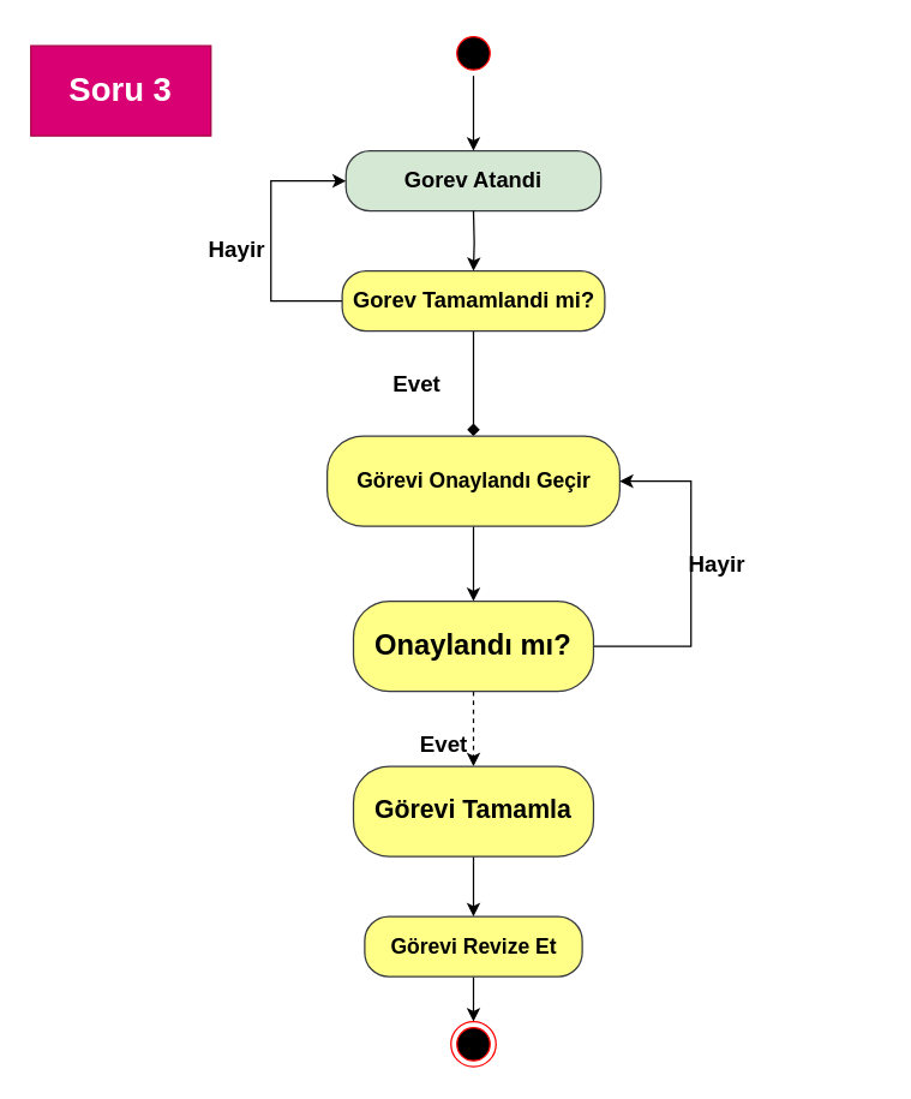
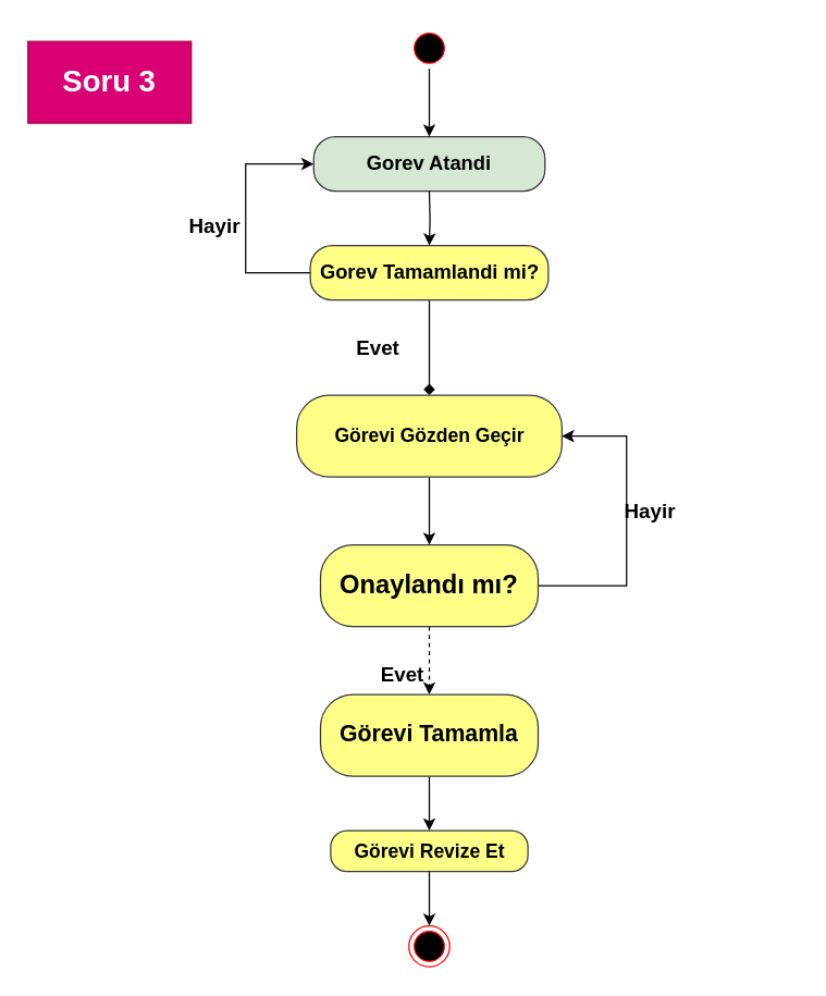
  <mxCell id="0" />
  <mxCell id="1" parent="0" />
  <mxCell id="2" value="&lt;b&gt;&lt;font style=&quot;font-size: 22px;&quot;&gt;Soru 3&lt;/font&gt;&lt;/b&gt;" style="rounded=0;whiteSpace=wrap;html=1;fillColor=#d80073;strokeColor=#A50040;fontColor=#ffffff;" vertex="1" parent="1"><mxGeometry x="20" y="30" width="120" height="60" as="geometry" /></mxCell>
  <mxCell id="3" value="" style="edgeStyle=orthogonalEdgeStyle;rounded=0;orthogonalLoop=1;jettySize=auto;html=1;entryX=0.5;entryY=0;entryDx=0;entryDy=0;" edge="1" parent="1" source="4" target="5"><mxGeometry relative="1" as="geometry"><mxPoint x="295" y="95" as="targetPoint" /></mxGeometry></mxCell>
  <mxCell id="4" value="" style="ellipse;html=1;shape=startState;fillColor=#000000;strokeColor=#ff0000;" vertex="1" parent="1"><mxGeometry x="300" y="20" width="30" height="30" as="geometry" /></mxCell>
  <mxCell id="5" value="&lt;span style=&quot;font-size: 14.667px;&quot;&gt;&lt;b&gt;Gorev Atandi&lt;/b&gt;&lt;/span&gt;" style="rounded=1;whiteSpace=wrap;html=1;arcSize=40;fillColor=#d5e8d4;strokeColor=#36393d;" vertex="1" parent="1"><mxGeometry x="230" y="100" width="170" height="40" as="geometry" /></mxCell>
  <mxCell id="6" style="edgeStyle=orthogonalEdgeStyle;rounded=0;orthogonalLoop=1;jettySize=auto;html=1;exitX=0.5;exitY=1;exitDx=0;exitDy=0;entryX=0.5;entryY=0;entryDx=0;entryDy=0;" edge="1" parent="1" source="7" target="20"><mxGeometry relative="1" as="geometry" /></mxCell>
- <mxCell id="7" value="&lt;b style=&quot;font-size: 14px;&quot;&gt;Görevi Revize Et&lt;/b&gt;" style="rounded=1;whiteSpace=wrap;html=1;arcSize=40;fillColor=#ffff88;strokeColor=#36393d;" vertex="1" parent="1"><mxGeometry x="242.5" y="610" width="145" height="40" as="geometry" /></mxCell>
+ <mxCell id="7" value="&lt;b style=&quot;font-size: 14px;&quot;&gt;Görevi Revize Et&lt;/b&gt;" style="rounded=1;whiteSpace=wrap;html=1;arcSize=40;fillColor=#ffff88;strokeColor=#36393d;" vertex="1" parent="1"><mxGeometry x="242.5" y="610" width="145" height="30" as="geometry" /></mxCell>
  <mxCell id="8" value="&lt;b style=&quot;font-size: 15px;&quot;&gt;Hayir&lt;/b&gt;" style="text;html=1;align=center;verticalAlign=middle;whiteSpace=wrap;rounded=0;" vertex="1" parent="1"><mxGeometry x="50" y="150" width="215" height="30" as="geometry" /></mxCell>
  <mxCell id="9" value="" style="edgeStyle=orthogonalEdgeStyle;rounded=0;orthogonalLoop=1;jettySize=auto;html=1;endArrow=diamond;" edge="1" parent="1" source="11" target="14"><mxGeometry relative="1" as="geometry" /></mxCell>
  <mxCell id="10" style="edgeStyle=orthogonalEdgeStyle;rounded=0;orthogonalLoop=1;jettySize=auto;html=1;exitX=0;exitY=0.5;exitDx=0;exitDy=0;entryX=0;entryY=0.5;entryDx=0;entryDy=0;" edge="1" parent="1" source="11" target="5"><mxGeometry relative="1" as="geometry"><Array as="points"><mxPoint x="180" y="200" /><mxPoint x="180" y="120" /></Array></mxGeometry></mxCell>
  <mxCell id="11" value="&lt;b&gt;&lt;span style=&quot;font-size:11.0pt;line-height:107%;&lt;br/&gt;font-family:&amp;quot;Calibri&amp;quot;,sans-serif;mso-ascii-theme-font:minor-latin;mso-fareast-font-family:&lt;br/&gt;Calibri;mso-fareast-theme-font:minor-latin;mso-hansi-theme-font:minor-latin;&lt;br/&gt;mso-bidi-font-family:Arial;mso-bidi-theme-font:minor-bidi;mso-ansi-language:&lt;br/&gt;TR;mso-fareast-language:EN-US;mso-bidi-language:AR-SA&quot;&gt;Gorev Tamamlandi mi?&lt;/span&gt;&lt;/b&gt;" style="rounded=1;whiteSpace=wrap;html=1;arcSize=40;fillColor=#ffff88;strokeColor=#36393d;" vertex="1" parent="1"><mxGeometry x="227.5" y="180" width="175" height="40" as="geometry" /></mxCell>
  <mxCell id="12" style="edgeStyle=orthogonalEdgeStyle;rounded=0;orthogonalLoop=1;jettySize=auto;html=1;exitX=0.5;exitY=1;exitDx=0;exitDy=0;entryX=0.5;entryY=0;entryDx=0;entryDy=0;" edge="1" parent="1" target="11"><mxGeometry relative="1" as="geometry"><mxPoint x="315" y="140" as="sourcePoint" /></mxGeometry></mxCell>
  <mxCell id="13" value="" style="edgeStyle=orthogonalEdgeStyle;rounded=0;orthogonalLoop=1;jettySize=auto;html=1;" edge="1" parent="1" source="14" target="17"><mxGeometry relative="1" as="geometry" /></mxCell>
- <mxCell id="14" value="&lt;font style=&quot;font-size: 14px;&quot;&gt;&lt;b&gt;Görevi Onaylandı Geçir&lt;/b&gt;&lt;/font&gt;" style="whiteSpace=wrap;html=1;fillColor=#ffff88;strokeColor=#36393d;rounded=1;arcSize=40;" vertex="1" parent="1"><mxGeometry x="217.5" y="290" width="195" height="60" as="geometry" /></mxCell>
+ <mxCell id="14" value="&lt;font style=&quot;font-size: 14px;&quot;&gt;&lt;b&gt;Görevi Gözden Geçir&lt;/b&gt;&lt;/font&gt;" style="whiteSpace=wrap;html=1;fillColor=#ffff88;strokeColor=#36393d;rounded=1;arcSize=40;" vertex="1" parent="1"><mxGeometry x="217.5" y="290" width="195" height="60" as="geometry" /></mxCell>
  <mxCell id="15" value="" style="edgeStyle=orthogonalEdgeStyle;rounded=0;orthogonalLoop=1;jettySize=auto;html=1;dashed=1;" edge="1" parent="1" source="17" target="19"><mxGeometry relative="1" as="geometry" /></mxCell>
  <mxCell id="16" style="edgeStyle=orthogonalEdgeStyle;rounded=0;orthogonalLoop=1;jettySize=auto;html=1;exitX=1;exitY=0.5;exitDx=0;exitDy=0;entryX=1;entryY=0.5;entryDx=0;entryDy=0;" edge="1" parent="1" source="17" target="14"><mxGeometry relative="1" as="geometry"><Array as="points"><mxPoint x="460" y="430" /><mxPoint x="460" y="320" /></Array></mxGeometry></mxCell>
  <mxCell id="17" value="&lt;span style=&quot;font-size: 19px;&quot;&gt;&lt;b&gt;Onaylandı mı?&lt;/b&gt;&lt;/span&gt;" style="whiteSpace=wrap;html=1;fillColor=#ffff88;strokeColor=#36393d;rounded=1;arcSize=40;" vertex="1" parent="1"><mxGeometry x="235" y="400" width="160" height="60" as="geometry" /></mxCell>
  <mxCell id="18" style="edgeStyle=orthogonalEdgeStyle;rounded=0;orthogonalLoop=1;jettySize=auto;html=1;exitX=0.5;exitY=1;exitDx=0;exitDy=0;entryX=0.5;entryY=0;entryDx=0;entryDy=0;" edge="1" parent="1" source="19" target="7"><mxGeometry relative="1" as="geometry" /></mxCell>
  <mxCell id="19" value="&lt;span style=&quot;font-size: 17px;&quot;&gt;&lt;b&gt;Görevi Tamamla&lt;/b&gt;&lt;/span&gt;" style="whiteSpace=wrap;html=1;fillColor=#ffff88;strokeColor=#36393d;rounded=1;arcSize=40;" vertex="1" parent="1"><mxGeometry x="235" y="510" width="160" height="60" as="geometry" /></mxCell>
  <mxCell id="20" value="" style="ellipse;html=1;shape=endState;fillColor=#000000;strokeColor=#ff0000;" vertex="1" parent="1"><mxGeometry x="300" y="680" width="30" height="30" as="geometry" /></mxCell>
  <mxCell id="21" value="&lt;b style=&quot;font-size: 15px;&quot;&gt;Evet&lt;/b&gt;" style="text;html=1;align=center;verticalAlign=middle;whiteSpace=wrap;rounded=0;" vertex="1" parent="1"><mxGeometry x="170" y="240" width="215" height="30" as="geometry" /></mxCell>
  <mxCell id="22" value="&lt;b style=&quot;font-size: 15px;&quot;&gt;Evet&lt;/b&gt;" style="text;html=1;align=center;verticalAlign=middle;whiteSpace=wrap;rounded=0;" vertex="1" parent="1"><mxGeometry x="187.5" y="480" width="215" height="30" as="geometry" /></mxCell>
  <mxCell id="23" value="&lt;b style=&quot;font-size: 15px;&quot;&gt;Hayir&lt;/b&gt;" style="text;html=1;align=center;verticalAlign=middle;whiteSpace=wrap;rounded=0;" vertex="1" parent="1"><mxGeometry x="370" y="360" width="215" height="30" as="geometry" /></mxCell>
